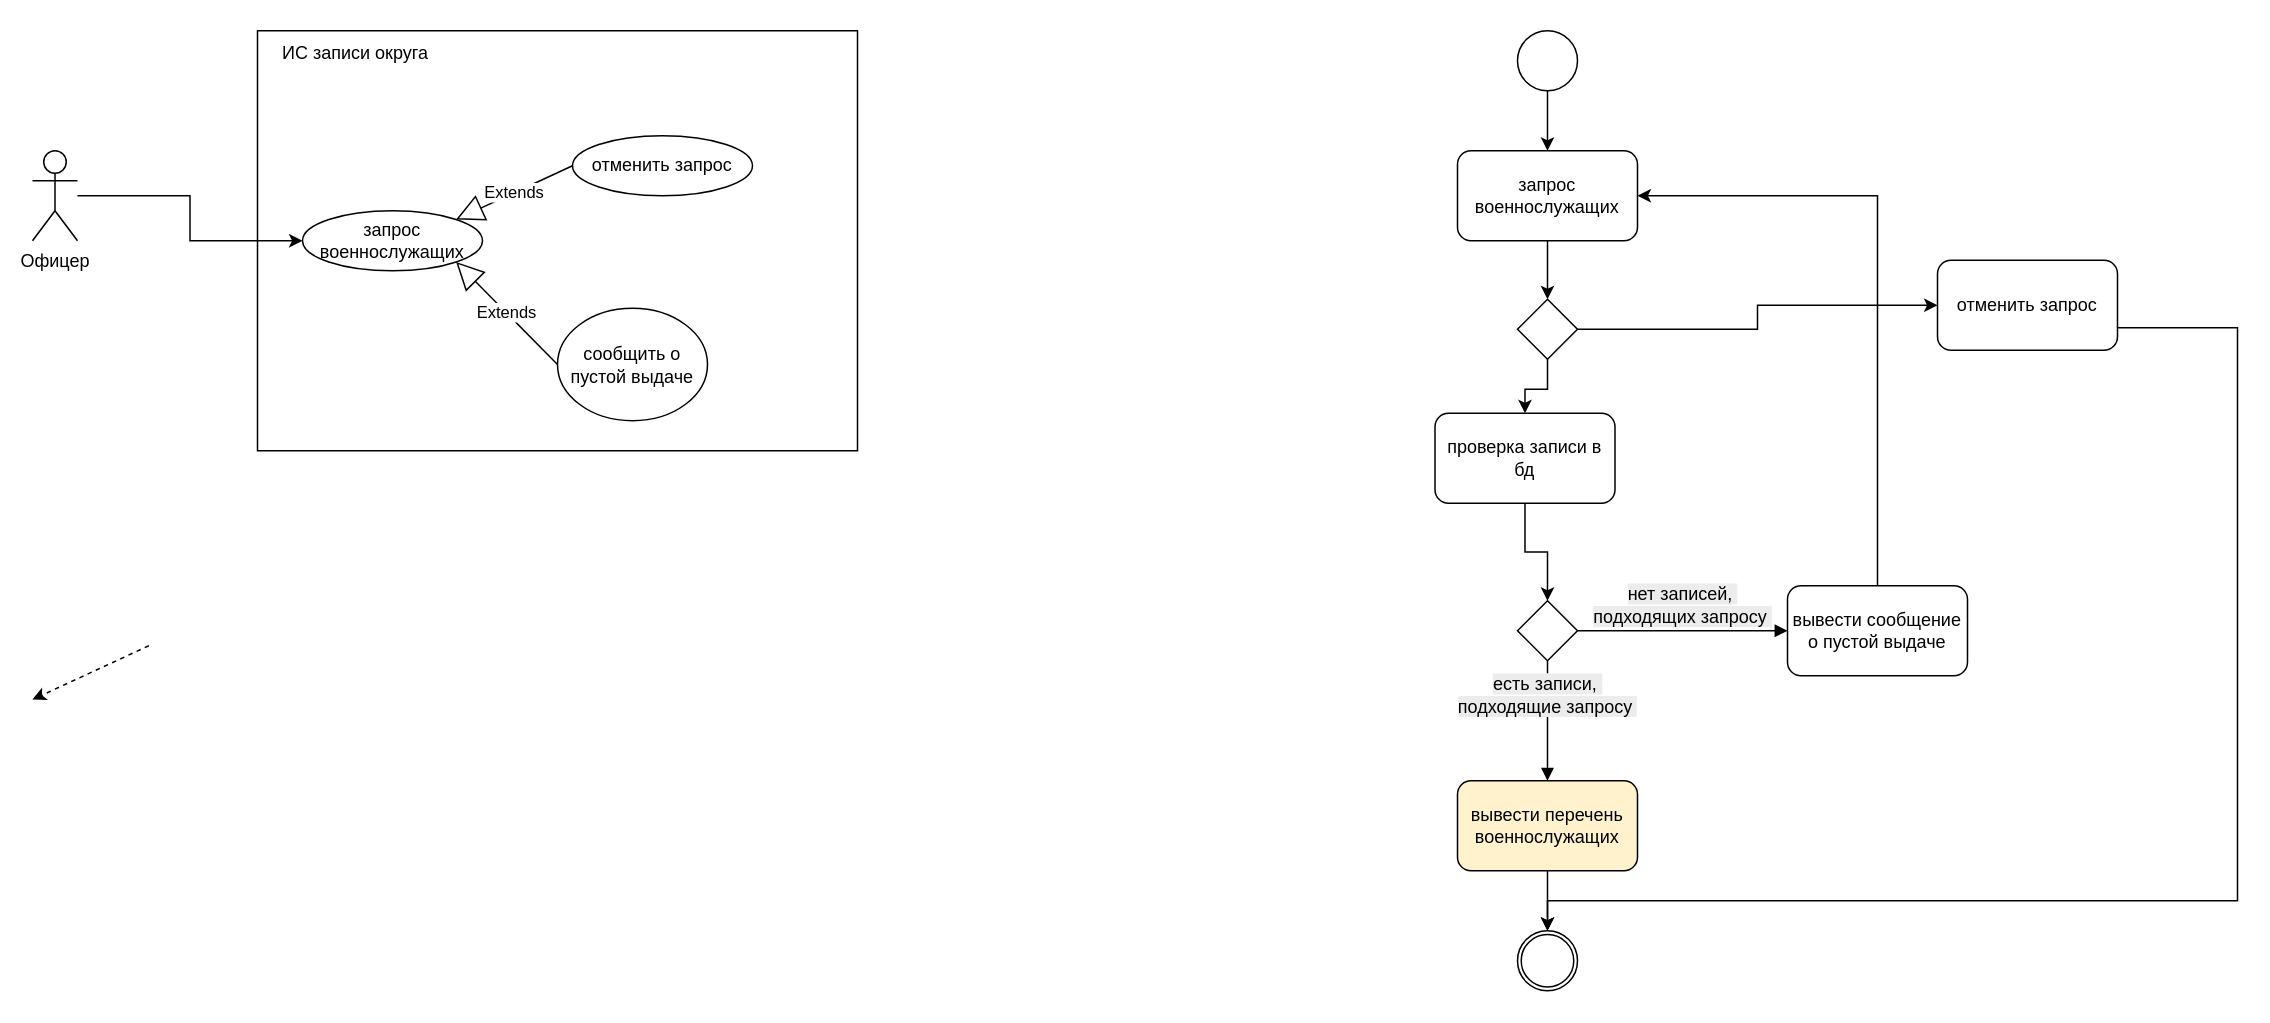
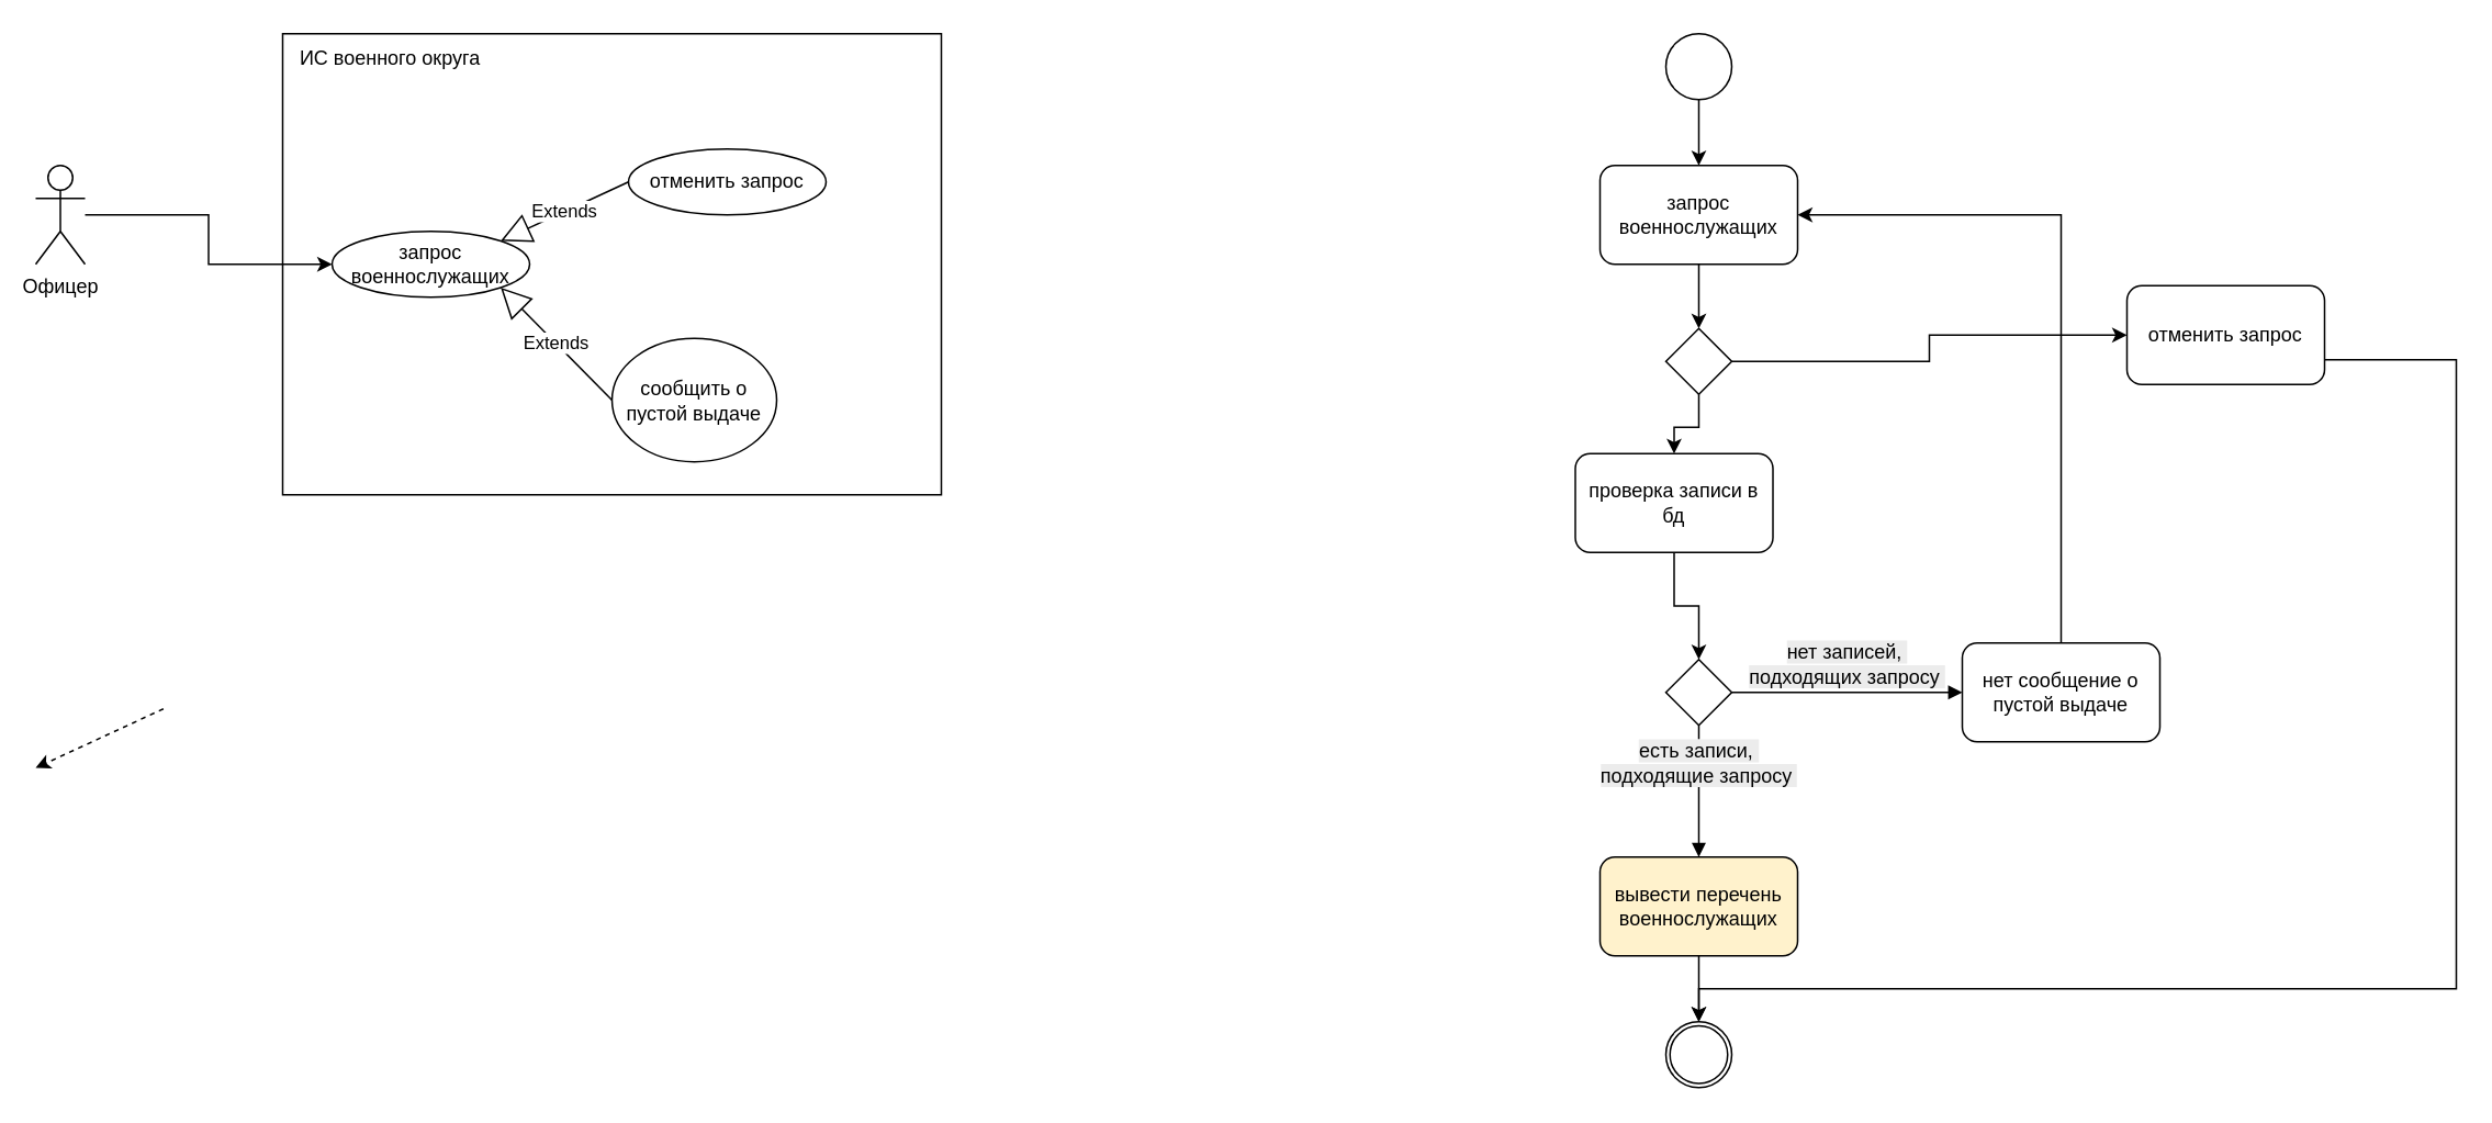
  <mxCell id="0" />
  <mxCell id="1" parent="0" />
  <mxCell id="2" value="" style="rounded=0;whiteSpace=wrap;html=1;fillColor=none;movable=0;resizable=0;rotatable=0;deletable=0;editable=0;locked=1;connectable=0;" vertex="1" parent="1"><mxGeometry x="171" y="20" width="400" height="280" as="geometry" /></mxCell>
  <mxCell id="3" style="edgeStyle=orthogonalEdgeStyle;rounded=0;orthogonalLoop=1;jettySize=auto;html=1;entryX=0;entryY=0.5;entryDx=0;entryDy=0;" edge="1" parent="1" source="4" target="6"><mxGeometry relative="1" as="geometry" /></mxCell>
  <mxCell id="4" value="Офицер" style="shape=umlActor;verticalLabelPosition=bottom;verticalAlign=top;html=1;outlineConnect=0;" parent="1" vertex="1"><mxGeometry x="21" y="100" width="30" height="60" as="geometry" /></mxCell>
- <mxCell id="5" value="ИС записи округа" style="text;html=1;align=center;verticalAlign=middle;resizable=0;points=[];autosize=1;strokeColor=none;fillColor=none;" vertex="1" parent="1"><mxGeometry x="171" y="20" width="130" height="30" as="geometry" /></mxCell>
+ <mxCell id="5" value="ИС военного округа" style="text;html=1;align=center;verticalAlign=middle;resizable=0;points=[];autosize=1;strokeColor=none;fillColor=none;" vertex="1" parent="1"><mxGeometry x="171" y="20" width="130" height="30" as="geometry" /></mxCell>
  <mxCell id="6" value="запрос военнослужащих" style="ellipse;whiteSpace=wrap;html=1;" vertex="1" parent="1"><mxGeometry x="201" y="140" width="120" height="40" as="geometry" /></mxCell>
  <mxCell id="7" value="отменить запрос&lt;span style=&quot;color: rgba(0, 0, 0, 0); font-family: monospace; font-size: 0px; text-align: start; text-wrap-mode: nowrap;&quot;&gt;%3CmxGraphModel%3E%3Croot%3E%3CmxCell%20id%3D%220%22%2F%3E%3CmxCell%20id%3D%221%22%20parent%3D%220%22%2F%3E%3CmxCell%20id%3D%222%22%20value%3D%22%D0%BF%D0%BE%D0%B8%D1%81%D0%BA%D0%BE%D0%B2%D1%8B%D0%B9%20%D0%B7%D0%B0%D0%BF%D1%80%D0%BE%D1%81%22%20style%3D%22ellipse%3BwhiteSpace%3Dwrap%3Bhtml%3D1%3B%22%20vertex%3D%221%22%20parent%3D%221%22%3E%3CmxGeometry%20x%3D%22230%22%20y%3D%22240%22%20width%3D%22120%22%20height%3D%2240%22%20as%3D%22geometry%22%2F%3E%3C%2FmxCell%3E%3C%2Froot%3E%3C%2FmxGraphModel%3E&lt;/span&gt;" style="ellipse;whiteSpace=wrap;html=1;" vertex="1" parent="1"><mxGeometry x="381" y="90" width="120" height="40" as="geometry" /></mxCell>
  <mxCell id="8" value="сообщить о пустой выдаче" style="ellipse;whiteSpace=wrap;html=1;" vertex="1" parent="1"><mxGeometry x="371" y="205" width="100" height="75" as="geometry" /></mxCell>
  <mxCell id="9" value="" style="edgeStyle=orthogonalEdgeStyle;rounded=0;orthogonalLoop=1;jettySize=auto;html=1;" edge="1" parent="1" source="10" target="16"><mxGeometry relative="1" as="geometry" /></mxCell>
  <mxCell id="10" value="запрос военнослужащих" style="rounded=1;whiteSpace=wrap;html=1;" vertex="1" parent="1"><mxGeometry x="971" y="100" width="120" height="60" as="geometry" /></mxCell>
  <mxCell id="11" value="" style="edgeStyle=orthogonalEdgeStyle;rounded=0;orthogonalLoop=1;jettySize=auto;html=1;" edge="1" parent="1" source="12" target="10"><mxGeometry relative="1" as="geometry" /></mxCell>
  <mxCell id="12" value="" style="ellipse;whiteSpace=wrap;html=1;aspect=fixed;" vertex="1" parent="1"><mxGeometry x="1011" y="20" width="40" height="40" as="geometry" /></mxCell>
  <mxCell id="13" value="" style="html=1;labelBackgroundColor=#ffffff;startArrow=none;startFill=0;startSize=6;endArrow=classic;endFill=1;endSize=6;jettySize=auto;orthogonalLoop=1;strokeWidth=1;dashed=1;fontSize=14;rounded=0;entryX=1;entryY=0;entryDx=0;entryDy=0;exitX=0;exitY=0.5;exitDx=0;exitDy=0;" edge="1" parent="1"><mxGeometry width="60" height="60" relative="1" as="geometry"><mxPoint x="98.57" y="430" as="sourcePoint" /><mxPoint x="20.996" y="465.858" as="targetPoint" /></mxGeometry></mxCell>
  <mxCell id="14" style="edgeStyle=orthogonalEdgeStyle;rounded=0;orthogonalLoop=1;jettySize=auto;html=1;entryX=0;entryY=0.5;entryDx=0;entryDy=0;" edge="1" parent="1" source="16" target="20"><mxGeometry relative="1" as="geometry" /></mxCell>
  <mxCell id="15" value="" style="edgeStyle=orthogonalEdgeStyle;rounded=0;orthogonalLoop=1;jettySize=auto;html=1;" edge="1" parent="1" source="16" target="18"><mxGeometry relative="1" as="geometry" /></mxCell>
  <mxCell id="16" value="" style="rhombus;whiteSpace=wrap;html=1;" vertex="1" parent="1"><mxGeometry x="1011" y="199" width="40" height="40" as="geometry" /></mxCell>
  <mxCell id="17" value="" style="edgeStyle=orthogonalEdgeStyle;rounded=0;orthogonalLoop=1;jettySize=auto;html=1;" edge="1" parent="1" source="18" target="21"><mxGeometry relative="1" as="geometry" /></mxCell>
  <mxCell id="18" value="проверка записи в бд" style="rounded=1;whiteSpace=wrap;html=1;" vertex="1" parent="1"><mxGeometry x="956" y="275" width="120" height="60" as="geometry" /></mxCell>
  <mxCell id="19" style="edgeStyle=orthogonalEdgeStyle;rounded=0;orthogonalLoop=1;jettySize=auto;html=1;entryX=0.5;entryY=0;entryDx=0;entryDy=0;" edge="1" parent="1" source="20" target="31"><mxGeometry relative="1" as="geometry"><mxPoint x="1031" y="600" as="targetPoint" /><Array as="points"><mxPoint x="1491" y="218" /><mxPoint x="1491" y="600" /><mxPoint x="1031" y="600" /></Array></mxGeometry></mxCell>
  <mxCell id="20" value="отменить запрос" style="rounded=1;whiteSpace=wrap;html=1;" vertex="1" parent="1"><mxGeometry x="1291" y="173" width="120" height="60" as="geometry" /></mxCell>
  <mxCell id="21" value="" style="rhombus;whiteSpace=wrap;html=1;" vertex="1" parent="1"><mxGeometry x="1011" y="400" width="40" height="40" as="geometry" /></mxCell>
  <mxCell id="22" style="edgeStyle=orthogonalEdgeStyle;rounded=0;orthogonalLoop=1;jettySize=auto;html=1;exitX=0.5;exitY=1;exitDx=0;exitDy=0;entryX=0.5;entryY=0;entryDx=0;entryDy=0;" edge="1" parent="1" source="23" target="31"><mxGeometry relative="1" as="geometry" /></mxCell>
  <mxCell id="23" value="вывести перечень военнослужащих" style="rounded=1;whiteSpace=wrap;html=1;fillColor=#fff2cc;" vertex="1" parent="1"><mxGeometry x="971" y="520" width="120" height="60" as="geometry" /></mxCell>
  <mxCell id="24" style="edgeStyle=orthogonalEdgeStyle;rounded=0;orthogonalLoop=1;jettySize=auto;html=1;entryX=1;entryY=0.5;entryDx=0;entryDy=0;" edge="1" parent="1" source="25" target="10"><mxGeometry relative="1" as="geometry"><Array as="points"><mxPoint x="1251" y="130" /></Array></mxGeometry></mxCell>
- <mxCell id="25" value="вывести сообщение о пустой выдаче" style="rounded=1;whiteSpace=wrap;html=1;" vertex="1" parent="1"><mxGeometry x="1191" y="390" width="120" height="60" as="geometry" /></mxCell>
+ <mxCell id="25" value="нет сообщение о пустой выдаче" style="rounded=1;whiteSpace=wrap;html=1;" vertex="1" parent="1"><mxGeometry x="1191" y="390" width="120" height="60" as="geometry" /></mxCell>
  <mxCell id="26" value="Extends" style="endArrow=block;endSize=16;endFill=0;html=1;rounded=0;entryX=1;entryY=1;entryDx=0;entryDy=0;exitX=0;exitY=0.5;exitDx=0;exitDy=0;" edge="1" parent="1" source="8" target="6"><mxGeometry width="160" relative="1" as="geometry"><mxPoint x="361" y="310" as="sourcePoint" /><mxPoint x="521" y="310" as="targetPoint" /></mxGeometry></mxCell>
  <mxCell id="27" value="Extends" style="endArrow=block;endSize=16;endFill=0;html=1;rounded=0;entryX=1;entryY=0;entryDx=0;entryDy=0;exitX=0;exitY=0.5;exitDx=0;exitDy=0;" edge="1" parent="1" source="7" target="6"><mxGeometry width="160" relative="1" as="geometry"><mxPoint x="381" y="240" as="sourcePoint" /><mxPoint x="313" y="184" as="targetPoint" /></mxGeometry></mxCell>
  <mxCell id="28" value="&lt;span style=&quot;font-size: 12px; background-color: rgb(236, 236, 236);&quot;&gt;нет записей,&amp;nbsp;&lt;/span&gt;&lt;div style=&quot;font-size: 12px; background-color: rgb(236, 236, 236);&quot;&gt;подходящих запросу&amp;nbsp;&lt;/div&gt;" style="html=1;verticalAlign=bottom;endArrow=block;curved=0;rounded=0;entryX=0;entryY=0.5;entryDx=0;entryDy=0;" edge="1" parent="1" target="25"><mxGeometry width="80" relative="1" as="geometry"><mxPoint x="1051" y="420" as="sourcePoint" /><mxPoint x="1131" y="420" as="targetPoint" /></mxGeometry></mxCell>
  <mxCell id="29" value="&lt;span style=&quot;font-size: 12px; background-color: rgb(236, 236, 236);&quot;&gt;есть записи,&amp;nbsp;&lt;/span&gt;&lt;div style=&quot;font-size: 12px; background-color: rgb(236, 236, 236);&quot;&gt;подходящие запросу&amp;nbsp;&lt;/div&gt;" style="html=1;verticalAlign=bottom;endArrow=block;curved=0;rounded=0;entryX=0.5;entryY=0;entryDx=0;entryDy=0;exitX=0.5;exitY=1;exitDx=0;exitDy=0;" edge="1" parent="1" source="21" target="23"><mxGeometry width="80" relative="1" as="geometry"><mxPoint x="1061" y="494.5" as="sourcePoint" /><mxPoint x="1201" y="494.5" as="targetPoint" /><mxPoint as="offset" /></mxGeometry></mxCell>
  <mxCell id="30" value="" style="group" vertex="1" connectable="0" parent="1"><mxGeometry x="1011" y="620" width="40" height="40" as="geometry" /></mxCell>
  <mxCell id="31" value="" style="ellipse;whiteSpace=wrap;html=1;aspect=fixed;" vertex="1" parent="30"><mxGeometry width="40" height="40" as="geometry" /></mxCell>
  <mxCell id="32" value="" style="ellipse;whiteSpace=wrap;html=1;aspect=fixed;" vertex="1" parent="30"><mxGeometry x="2.5" y="2.5" width="35" height="35" as="geometry" /></mxCell>
